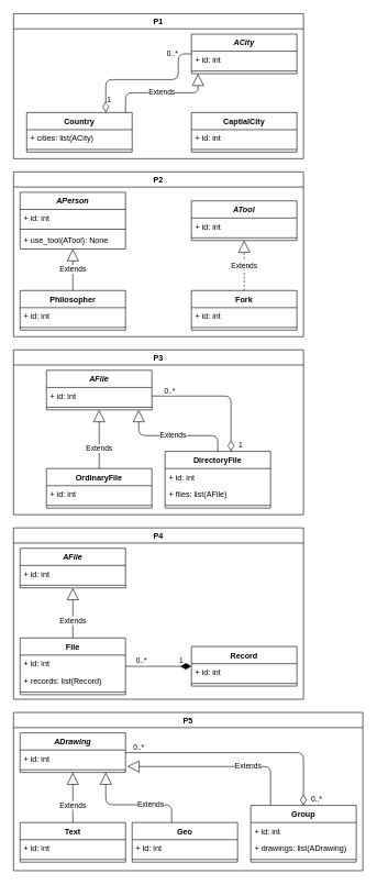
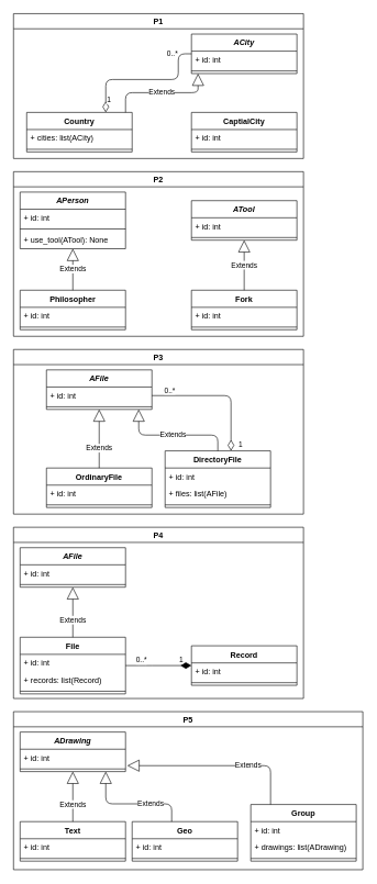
  <mxCell id="0" />
  <mxCell id="1" parent="0" />
  <mxCell id="2" value="P1" style="swimlane;" parent="1" vertex="1"><mxGeometry x="20" y="20" width="440" height="220" as="geometry" /></mxCell>
  <mxCell id="3" value="ACity" style="swimlane;fontStyle=3;align=center;verticalAlign=top;childLayout=stackLayout;horizontal=1;startSize=26;horizontalStack=0;resizeParent=1;resizeParentMax=0;resizeLast=0;collapsible=1;marginBottom=0;" parent="2" vertex="1"><mxGeometry x="270" y="31" width="160" height="60" as="geometry" /></mxCell>
  <mxCell id="4" value="+ id: int" style="text;strokeColor=none;fillColor=none;align=left;verticalAlign=top;spacingLeft=4;spacingRight=4;overflow=hidden;rotatable=0;points=[[0,0.5],[1,0.5]];portConstraint=eastwest;fontStyle=0" parent="3" vertex="1"><mxGeometry y="26" width="160" height="26" as="geometry" /></mxCell>
  <mxCell id="5" value="" style="line;strokeWidth=1;fillColor=none;align=left;verticalAlign=middle;spacingTop=-1;spacingLeft=3;spacingRight=3;rotatable=0;labelPosition=right;points=[];portConstraint=eastwest;" parent="3" vertex="1"><mxGeometry y="52" width="160" height="8" as="geometry" /></mxCell>
  <mxCell id="6" value="Country" style="swimlane;fontStyle=1;align=center;verticalAlign=top;childLayout=stackLayout;horizontal=1;startSize=26;horizontalStack=0;resizeParent=1;resizeParentMax=0;resizeLast=0;collapsible=1;marginBottom=0;" parent="2" vertex="1"><mxGeometry x="20" y="150" width="160" height="60" as="geometry" /></mxCell>
  <mxCell id="7" value="+ cities: list(ACity)" style="text;strokeColor=none;fillColor=none;align=left;verticalAlign=top;spacingLeft=4;spacingRight=4;overflow=hidden;rotatable=0;points=[[0,0.5],[1,0.5]];portConstraint=eastwest;fontStyle=0" parent="6" vertex="1"><mxGeometry y="26" width="160" height="26" as="geometry" /></mxCell>
  <mxCell id="8" value="" style="line;strokeWidth=1;fillColor=none;align=left;verticalAlign=middle;spacingTop=-1;spacingLeft=3;spacingRight=3;rotatable=0;labelPosition=right;points=[];portConstraint=eastwest;" parent="6" vertex="1"><mxGeometry y="52" width="160" height="8" as="geometry" /></mxCell>
  <mxCell id="9" value="CaptialCity" style="swimlane;fontStyle=1;align=center;verticalAlign=top;childLayout=stackLayout;horizontal=1;startSize=26;horizontalStack=0;resizeParent=1;resizeParentMax=0;resizeLast=0;collapsible=1;marginBottom=0;" parent="2" vertex="1"><mxGeometry x="270" y="150" width="160" height="60" as="geometry" /></mxCell>
  <mxCell id="10" value="+ id: int" style="text;strokeColor=none;fillColor=none;align=left;verticalAlign=top;spacingLeft=4;spacingRight=4;overflow=hidden;rotatable=0;points=[[0,0.5],[1,0.5]];portConstraint=eastwest;fontStyle=0" parent="9" vertex="1"><mxGeometry y="26" width="160" height="26" as="geometry" /></mxCell>
  <mxCell id="11" value="" style="line;strokeWidth=1;fillColor=none;align=left;verticalAlign=middle;spacingTop=-1;spacingLeft=3;spacingRight=3;rotatable=0;labelPosition=right;points=[];portConstraint=eastwest;" parent="9" vertex="1"><mxGeometry y="52" width="160" height="8" as="geometry" /></mxCell>
  <mxCell id="12" value="Extends" style="endArrow=block;endSize=16;endFill=0;html=1;edgeStyle=orthogonalEdgeStyle;startArrow=none;startFill=0;startSize=16;" parent="2" source="6" target="3" edge="1"><mxGeometry width="160" relative="1" as="geometry"><mxPoint x="-120" y="220" as="sourcePoint" /><mxPoint x="40" y="220" as="targetPoint" /><Array as="points"><mxPoint x="170" y="120" /><mxPoint x="280" y="120" /></Array></mxGeometry></mxCell>
  <mxCell id="13" value="1" style="endArrow=none;html=1;endSize=12;startArrow=diamondThin;startSize=14;startFill=0;edgeStyle=orthogonalEdgeStyle;align=left;verticalAlign=bottom;endFill=0;" parent="2" source="6" target="3" edge="1"><mxGeometry x="-0.909" relative="1" as="geometry"><mxPoint x="-170" y="230" as="sourcePoint" /><mxPoint x="-10" y="230" as="targetPoint" /><Array as="points"><mxPoint x="140" y="100" /><mxPoint x="250" y="100" /><mxPoint x="250" y="61" /></Array><mxPoint as="offset" /></mxGeometry></mxCell>
  <mxCell id="14" value="0..*" style="edgeLabel;html=1;align=center;verticalAlign=middle;resizable=0;points=[];" parent="13" vertex="1" connectable="0"><mxGeometry x="0.824" y="-2" relative="1" as="geometry"><mxPoint x="-10.38" y="-2.03" as="offset" /></mxGeometry></mxCell>
  <mxCell id="15" value="P2" style="swimlane;" parent="1" vertex="1"><mxGeometry x="20" y="260" width="440" height="250" as="geometry" /></mxCell>
  <mxCell id="16" value="ATool" style="swimlane;fontStyle=3;align=center;verticalAlign=top;childLayout=stackLayout;horizontal=1;startSize=26;horizontalStack=0;resizeParent=1;resizeParentMax=0;resizeLast=0;collapsible=1;marginBottom=0;" parent="15" vertex="1"><mxGeometry x="270" y="44" width="160" height="60" as="geometry" /></mxCell>
  <mxCell id="17" value="+ id: int" style="text;strokeColor=none;fillColor=none;align=left;verticalAlign=top;spacingLeft=4;spacingRight=4;overflow=hidden;rotatable=0;points=[[0,0.5],[1,0.5]];portConstraint=eastwest;fontStyle=0" parent="16" vertex="1"><mxGeometry y="26" width="160" height="26" as="geometry" /></mxCell>
  <mxCell id="18" value="" style="line;strokeWidth=1;fillColor=none;align=left;verticalAlign=middle;spacingTop=-1;spacingLeft=3;spacingRight=3;rotatable=0;labelPosition=right;points=[];portConstraint=eastwest;" parent="16" vertex="1"><mxGeometry y="52" width="160" height="8" as="geometry" /></mxCell>
  <mxCell id="19" value="APerson" style="swimlane;fontStyle=3;align=center;verticalAlign=top;childLayout=stackLayout;horizontal=1;startSize=26;horizontalStack=0;resizeParent=1;resizeParentMax=0;resizeLast=0;collapsible=1;marginBottom=0;" parent="15" vertex="1"><mxGeometry x="10" y="31" width="160" height="86" as="geometry" /></mxCell>
  <mxCell id="20" value="+ id: int" style="text;strokeColor=none;fillColor=none;align=left;verticalAlign=top;spacingLeft=4;spacingRight=4;overflow=hidden;rotatable=0;points=[[0,0.5],[1,0.5]];portConstraint=eastwest;fontStyle=0" parent="19" vertex="1"><mxGeometry y="26" width="160" height="26" as="geometry" /></mxCell>
  <mxCell id="21" value="" style="line;strokeWidth=1;fillColor=none;align=left;verticalAlign=middle;spacingTop=-1;spacingLeft=3;spacingRight=3;rotatable=0;labelPosition=right;points=[];portConstraint=eastwest;" parent="19" vertex="1"><mxGeometry y="52" width="160" height="8" as="geometry" /></mxCell>
  <mxCell id="22" value="+ use_tool(ATool): None" style="text;strokeColor=none;fillColor=none;align=left;verticalAlign=top;spacingLeft=4;spacingRight=4;overflow=hidden;rotatable=0;points=[[0,0.5],[1,0.5]];portConstraint=eastwest;fontStyle=0" parent="19" vertex="1"><mxGeometry y="60" width="160" height="26" as="geometry" /></mxCell>
  <mxCell id="23" value="Philosopher" style="swimlane;fontStyle=1;align=center;verticalAlign=top;childLayout=stackLayout;horizontal=1;startSize=26;horizontalStack=0;resizeParent=1;resizeParentMax=0;resizeLast=0;collapsible=1;marginBottom=0;" parent="15" vertex="1"><mxGeometry x="10" y="180" width="160" height="60" as="geometry" /></mxCell>
  <mxCell id="24" value="+ id: int" style="text;strokeColor=none;fillColor=none;align=left;verticalAlign=top;spacingLeft=4;spacingRight=4;overflow=hidden;rotatable=0;points=[[0,0.5],[1,0.5]];portConstraint=eastwest;fontStyle=0" parent="23" vertex="1"><mxGeometry y="26" width="160" height="26" as="geometry" /></mxCell>
  <mxCell id="25" value="" style="line;strokeWidth=1;fillColor=none;align=left;verticalAlign=middle;spacingTop=-1;spacingLeft=3;spacingRight=3;rotatable=0;labelPosition=right;points=[];portConstraint=eastwest;" parent="23" vertex="1"><mxGeometry y="52" width="160" height="8" as="geometry" /></mxCell>
  <mxCell id="26" value="Fork" style="swimlane;fontStyle=1;align=center;verticalAlign=top;childLayout=stackLayout;horizontal=1;startSize=26;horizontalStack=0;resizeParent=1;resizeParentMax=0;resizeLast=0;collapsible=1;marginBottom=0;" parent="15" vertex="1"><mxGeometry x="270" y="180" width="160" height="60" as="geometry" /></mxCell>
  <mxCell id="27" value="+ id: int" style="text;strokeColor=none;fillColor=none;align=left;verticalAlign=top;spacingLeft=4;spacingRight=4;overflow=hidden;rotatable=0;points=[[0,0.5],[1,0.5]];portConstraint=eastwest;fontStyle=0" parent="26" vertex="1"><mxGeometry y="26" width="160" height="26" as="geometry" /></mxCell>
  <mxCell id="28" value="" style="line;strokeWidth=1;fillColor=none;align=left;verticalAlign=middle;spacingTop=-1;spacingLeft=3;spacingRight=3;rotatable=0;labelPosition=right;points=[];portConstraint=eastwest;" parent="26" vertex="1"><mxGeometry y="52" width="160" height="8" as="geometry" /></mxCell>
  <mxCell id="29" value="Extends" style="endArrow=block;endSize=16;endFill=0;html=1;" parent="15" source="23" target="19" edge="1"><mxGeometry width="160" relative="1" as="geometry"><mxPoint x="-210" y="140" as="sourcePoint" /><mxPoint x="-50" y="140" as="targetPoint" /></mxGeometry></mxCell>
- <mxCell id="30" value="Extends" style="endArrow=block;endSize=16;endFill=0;html=1;dashed=1;" parent="15" source="26" target="16" edge="1"><mxGeometry width="160" relative="1" as="geometry"><mxPoint x="100" y="160" as="sourcePoint" /><mxPoint x="100" y="127.0" as="targetPoint" /></mxGeometry></mxCell>
+ <mxCell id="30" value="Extends" style="endArrow=block;endSize=16;endFill=0;html=1;" parent="15" source="26" target="16" edge="1"><mxGeometry width="160" relative="1" as="geometry"><mxPoint x="100" y="160" as="sourcePoint" /><mxPoint x="100" y="127.0" as="targetPoint" /></mxGeometry></mxCell>
  <mxCell id="31" value="P3" style="swimlane;" parent="1" vertex="1"><mxGeometry x="20" y="530" width="440" height="250" as="geometry" /></mxCell>
  <mxCell id="32" value="DirectoryFile" style="swimlane;fontStyle=1;align=center;verticalAlign=top;childLayout=stackLayout;horizontal=1;startSize=26;horizontalStack=0;resizeParent=1;resizeParentMax=0;resizeLast=0;collapsible=1;marginBottom=0;" parent="31" vertex="1"><mxGeometry x="230" y="154" width="160" height="86" as="geometry" /></mxCell>
  <mxCell id="33" value="+ id: int" style="text;strokeColor=none;fillColor=none;align=left;verticalAlign=top;spacingLeft=4;spacingRight=4;overflow=hidden;rotatable=0;points=[[0,0.5],[1,0.5]];portConstraint=eastwest;fontStyle=0" parent="32" vertex="1"><mxGeometry y="26" width="160" height="26" as="geometry" /></mxCell>
  <mxCell id="34" value="+ files: list(AFile)" style="text;strokeColor=none;fillColor=none;align=left;verticalAlign=top;spacingLeft=4;spacingRight=4;overflow=hidden;rotatable=0;points=[[0,0.5],[1,0.5]];portConstraint=eastwest;fontStyle=0" parent="32" vertex="1"><mxGeometry y="52" width="160" height="26" as="geometry" /></mxCell>
  <mxCell id="35" value="" style="line;strokeWidth=1;fillColor=none;align=left;verticalAlign=middle;spacingTop=-1;spacingLeft=3;spacingRight=3;rotatable=0;labelPosition=right;points=[];portConstraint=eastwest;" parent="32" vertex="1"><mxGeometry y="78" width="160" height="8" as="geometry" /></mxCell>
  <mxCell id="36" value="OrdinaryFile" style="swimlane;fontStyle=1;align=center;verticalAlign=top;childLayout=stackLayout;horizontal=1;startSize=26;horizontalStack=0;resizeParent=1;resizeParentMax=0;resizeLast=0;collapsible=1;marginBottom=0;" parent="31" vertex="1"><mxGeometry x="50" y="180" width="160" height="60" as="geometry" /></mxCell>
  <mxCell id="37" value="+ id: int" style="text;strokeColor=none;fillColor=none;align=left;verticalAlign=top;spacingLeft=4;spacingRight=4;overflow=hidden;rotatable=0;points=[[0,0.5],[1,0.5]];portConstraint=eastwest;fontStyle=0" parent="36" vertex="1"><mxGeometry y="26" width="160" height="26" as="geometry" /></mxCell>
  <mxCell id="38" value="" style="line;strokeWidth=1;fillColor=none;align=left;verticalAlign=middle;spacingTop=-1;spacingLeft=3;spacingRight=3;rotatable=0;labelPosition=right;points=[];portConstraint=eastwest;" parent="36" vertex="1"><mxGeometry y="52" width="160" height="8" as="geometry" /></mxCell>
  <mxCell id="39" value="AFile" style="swimlane;fontStyle=3;align=center;verticalAlign=top;childLayout=stackLayout;horizontal=1;startSize=26;horizontalStack=0;resizeParent=1;resizeParentMax=0;resizeLast=0;collapsible=1;marginBottom=0;" parent="31" vertex="1"><mxGeometry x="50" y="31" width="160" height="60" as="geometry" /></mxCell>
  <mxCell id="40" value="+ id: int" style="text;strokeColor=none;fillColor=none;align=left;verticalAlign=top;spacingLeft=4;spacingRight=4;overflow=hidden;rotatable=0;points=[[0,0.5],[1,0.5]];portConstraint=eastwest;fontStyle=0" parent="39" vertex="1"><mxGeometry y="26" width="160" height="26" as="geometry" /></mxCell>
  <mxCell id="41" value="" style="line;strokeWidth=1;fillColor=none;align=left;verticalAlign=middle;spacingTop=-1;spacingLeft=3;spacingRight=3;rotatable=0;labelPosition=right;points=[];portConstraint=eastwest;" parent="39" vertex="1"><mxGeometry y="52" width="160" height="8" as="geometry" /></mxCell>
  <mxCell id="42" value="Extends" style="endArrow=block;endSize=16;endFill=0;html=1;" parent="31" source="36" target="39" edge="1"><mxGeometry x="-0.326" width="160" relative="1" as="geometry"><mxPoint x="-170" y="140" as="sourcePoint" /><mxPoint x="-10" y="140" as="targetPoint" /><mxPoint as="offset" /></mxGeometry></mxCell>
  <mxCell id="43" value="Extends" style="endArrow=block;endSize=16;endFill=0;html=1;rounded=1;jumpStyle=none;edgeStyle=orthogonalEdgeStyle;exitX=0.5;exitY=0;exitDx=0;exitDy=0;" parent="31" source="32" target="39" edge="1"><mxGeometry width="160" relative="1" as="geometry"><mxPoint x="140" y="160" as="sourcePoint" /><mxPoint x="390" y="104" as="targetPoint" /><Array as="points"><mxPoint x="310" y="130" /><mxPoint x="190" y="130" /></Array></mxGeometry></mxCell>
  <mxCell id="44" value="1" style="endArrow=none;html=1;endSize=12;startArrow=diamondThin;startSize=14;startFill=0;edgeStyle=orthogonalEdgeStyle;align=left;verticalAlign=bottom;endFill=0;" parent="31" source="32" target="39" edge="1"><mxGeometry x="-0.176" y="85" relative="1" as="geometry"><mxPoint x="550" y="90" as="sourcePoint" /><mxPoint x="710" y="90" as="targetPoint" /><Array as="points"><mxPoint x="330" y="70" /></Array><mxPoint x="10" y="-1" as="offset" /></mxGeometry></mxCell>
  <mxCell id="45" value="0..*" style="edgeLabel;html=1;align=center;verticalAlign=middle;resizable=0;points=[];" parent="44" vertex="1" connectable="0"><mxGeometry x="0.781" y="1" relative="1" as="geometry"><mxPoint x="4.79" y="-10" as="offset" /></mxGeometry></mxCell>
  <mxCell id="46" value="P4" style="swimlane;" parent="1" vertex="1"><mxGeometry x="20" y="800" width="440" height="260" as="geometry" /></mxCell>
  <mxCell id="47" value="AFile" style="swimlane;fontStyle=3;align=center;verticalAlign=top;childLayout=stackLayout;horizontal=1;startSize=26;horizontalStack=0;resizeParent=1;resizeParentMax=0;resizeLast=0;collapsible=1;marginBottom=0;" parent="46" vertex="1"><mxGeometry x="10" y="31" width="160" height="60" as="geometry" /></mxCell>
  <mxCell id="48" value="+ id: int" style="text;strokeColor=none;fillColor=none;align=left;verticalAlign=top;spacingLeft=4;spacingRight=4;overflow=hidden;rotatable=0;points=[[0,0.5],[1,0.5]];portConstraint=eastwest;fontStyle=0" parent="47" vertex="1"><mxGeometry y="26" width="160" height="26" as="geometry" /></mxCell>
  <mxCell id="49" value="" style="line;strokeWidth=1;fillColor=none;align=left;verticalAlign=middle;spacingTop=-1;spacingLeft=3;spacingRight=3;rotatable=0;labelPosition=right;points=[];portConstraint=eastwest;" parent="47" vertex="1"><mxGeometry y="52" width="160" height="8" as="geometry" /></mxCell>
  <mxCell id="50" value="Record" style="swimlane;fontStyle=1;align=center;verticalAlign=top;childLayout=stackLayout;horizontal=1;startSize=26;horizontalStack=0;resizeParent=1;resizeParentMax=0;resizeLast=0;collapsible=1;marginBottom=0;" parent="46" vertex="1"><mxGeometry x="270" y="180" width="160" height="60" as="geometry" /></mxCell>
  <mxCell id="51" value="+ id: int" style="text;strokeColor=none;fillColor=none;align=left;verticalAlign=top;spacingLeft=4;spacingRight=4;overflow=hidden;rotatable=0;points=[[0,0.5],[1,0.5]];portConstraint=eastwest;fontStyle=0" parent="50" vertex="1"><mxGeometry y="26" width="160" height="26" as="geometry" /></mxCell>
  <mxCell id="52" value="" style="line;strokeWidth=1;fillColor=none;align=left;verticalAlign=middle;spacingTop=-1;spacingLeft=3;spacingRight=3;rotatable=0;labelPosition=right;points=[];portConstraint=eastwest;" parent="50" vertex="1"><mxGeometry y="52" width="160" height="8" as="geometry" /></mxCell>
  <mxCell id="53" value="File" style="swimlane;fontStyle=1;align=center;verticalAlign=top;childLayout=stackLayout;horizontal=1;startSize=26;horizontalStack=0;resizeParent=1;resizeParentMax=0;resizeLast=0;collapsible=1;marginBottom=0;" parent="46" vertex="1"><mxGeometry x="10" y="167" width="160" height="86" as="geometry" /></mxCell>
  <mxCell id="54" value="+ id: int" style="text;strokeColor=none;fillColor=none;align=left;verticalAlign=top;spacingLeft=4;spacingRight=4;overflow=hidden;rotatable=0;points=[[0,0.5],[1,0.5]];portConstraint=eastwest;fontStyle=0" parent="53" vertex="1"><mxGeometry y="26" width="160" height="26" as="geometry" /></mxCell>
  <mxCell id="55" value="+ records: list(Record)" style="text;strokeColor=none;fillColor=none;align=left;verticalAlign=top;spacingLeft=4;spacingRight=4;overflow=hidden;rotatable=0;points=[[0,0.5],[1,0.5]];portConstraint=eastwest;fontStyle=0" parent="53" vertex="1"><mxGeometry y="52" width="160" height="26" as="geometry" /></mxCell>
  <mxCell id="56" value="" style="line;strokeWidth=1;fillColor=none;align=left;verticalAlign=middle;spacingTop=-1;spacingLeft=3;spacingRight=3;rotatable=0;labelPosition=right;points=[];portConstraint=eastwest;" parent="53" vertex="1"><mxGeometry y="78" width="160" height="8" as="geometry" /></mxCell>
  <mxCell id="57" value="Extends" style="endArrow=block;endSize=16;endFill=0;html=1;" parent="46" source="53" target="47" edge="1"><mxGeometry x="-0.326" width="160" relative="1" as="geometry"><mxPoint x="-210" y="140" as="sourcePoint" /><mxPoint x="-50" y="140" as="targetPoint" /><mxPoint as="offset" /></mxGeometry></mxCell>
  <mxCell id="58" value="1" style="endArrow=none;html=1;endSize=12;startArrow=diamondThin;startSize=14;startFill=1;edgeStyle=orthogonalEdgeStyle;align=left;verticalAlign=bottom;endFill=0;" parent="46" source="50" target="53" edge="1"><mxGeometry x="0.399" y="-50" relative="1" as="geometry"><mxPoint x="510" y="90" as="sourcePoint" /><mxPoint x="670" y="90" as="targetPoint" /><Array as="points"><mxPoint x="200" y="210" /><mxPoint x="200" y="210" /></Array><mxPoint x="50" y="50" as="offset" /></mxGeometry></mxCell>
  <mxCell id="59" value="0..*" style="edgeLabel;html=1;align=center;verticalAlign=middle;resizable=0;points=[];" parent="58" vertex="1" connectable="0"><mxGeometry x="0.781" y="1" relative="1" as="geometry"><mxPoint x="12.07" y="-10" as="offset" /></mxGeometry></mxCell>
  <mxCell id="60" value="P5" style="swimlane;" parent="1" vertex="1"><mxGeometry x="20" y="1080" width="530" height="240" as="geometry" /></mxCell>
  <mxCell id="61" value="ADrawing" style="swimlane;fontStyle=3;align=center;verticalAlign=top;childLayout=stackLayout;horizontal=1;startSize=26;horizontalStack=0;resizeParent=1;resizeParentMax=0;resizeLast=0;collapsible=1;marginBottom=0;" parent="60" vertex="1"><mxGeometry x="10" y="31" width="160" height="60" as="geometry" /></mxCell>
  <mxCell id="62" value="+ id: int" style="text;strokeColor=none;fillColor=none;align=left;verticalAlign=top;spacingLeft=4;spacingRight=4;overflow=hidden;rotatable=0;points=[[0,0.5],[1,0.5]];portConstraint=eastwest;fontStyle=0" parent="61" vertex="1"><mxGeometry y="26" width="160" height="26" as="geometry" /></mxCell>
  <mxCell id="63" value="" style="line;strokeWidth=1;fillColor=none;align=left;verticalAlign=middle;spacingTop=-1;spacingLeft=3;spacingRight=3;rotatable=0;labelPosition=right;points=[];portConstraint=eastwest;" parent="61" vertex="1"><mxGeometry y="52" width="160" height="8" as="geometry" /></mxCell>
  <mxCell id="64" value="Group" style="swimlane;fontStyle=1;align=center;verticalAlign=top;childLayout=stackLayout;horizontal=1;startSize=26;horizontalStack=0;resizeParent=1;resizeParentMax=0;resizeLast=0;collapsible=1;marginBottom=0;" parent="60" vertex="1"><mxGeometry x="360" y="141" width="160" height="86" as="geometry" /></mxCell>
  <mxCell id="65" value="+ id: int" style="text;strokeColor=none;fillColor=none;align=left;verticalAlign=top;spacingLeft=4;spacingRight=4;overflow=hidden;rotatable=0;points=[[0,0.5],[1,0.5]];portConstraint=eastwest;fontStyle=0" parent="64" vertex="1"><mxGeometry y="26" width="160" height="26" as="geometry" /></mxCell>
  <mxCell id="66" value="+ drawings: list(ADrawing)" style="text;strokeColor=none;fillColor=none;align=left;verticalAlign=top;spacingLeft=4;spacingRight=4;overflow=hidden;rotatable=0;points=[[0,0.5],[1,0.5]];portConstraint=eastwest;fontStyle=0" parent="64" vertex="1"><mxGeometry y="52" width="160" height="26" as="geometry" /></mxCell>
  <mxCell id="67" value="" style="line;strokeWidth=1;fillColor=none;align=left;verticalAlign=middle;spacingTop=-1;spacingLeft=3;spacingRight=3;rotatable=0;labelPosition=right;points=[];portConstraint=eastwest;" parent="64" vertex="1"><mxGeometry y="78" width="160" height="8" as="geometry" /></mxCell>
  <mxCell id="68" value="Geo" style="swimlane;fontStyle=1;align=center;verticalAlign=top;childLayout=stackLayout;horizontal=1;startSize=26;horizontalStack=0;resizeParent=1;resizeParentMax=0;resizeLast=0;collapsible=1;marginBottom=0;" parent="60" vertex="1"><mxGeometry x="180" y="167" width="160" height="60" as="geometry" /></mxCell>
  <mxCell id="69" value="+ id: int" style="text;strokeColor=none;fillColor=none;align=left;verticalAlign=top;spacingLeft=4;spacingRight=4;overflow=hidden;rotatable=0;points=[[0,0.5],[1,0.5]];portConstraint=eastwest;fontStyle=0" parent="68" vertex="1"><mxGeometry y="26" width="160" height="26" as="geometry" /></mxCell>
  <mxCell id="70" value="" style="line;strokeWidth=1;fillColor=none;align=left;verticalAlign=middle;spacingTop=-1;spacingLeft=3;spacingRight=3;rotatable=0;labelPosition=right;points=[];portConstraint=eastwest;" parent="68" vertex="1"><mxGeometry y="52" width="160" height="8" as="geometry" /></mxCell>
  <mxCell id="71" value="Text" style="swimlane;fontStyle=1;align=center;verticalAlign=top;childLayout=stackLayout;horizontal=1;startSize=26;horizontalStack=0;resizeParent=1;resizeParentMax=0;resizeLast=0;collapsible=1;marginBottom=0;" parent="60" vertex="1"><mxGeometry x="10" y="167" width="160" height="60" as="geometry" /></mxCell>
  <mxCell id="72" value="+ id: int" style="text;strokeColor=none;fillColor=none;align=left;verticalAlign=top;spacingLeft=4;spacingRight=4;overflow=hidden;rotatable=0;points=[[0,0.5],[1,0.5]];portConstraint=eastwest;fontStyle=0" parent="71" vertex="1"><mxGeometry y="26" width="160" height="26" as="geometry" /></mxCell>
  <mxCell id="73" value="" style="line;strokeWidth=1;fillColor=none;align=left;verticalAlign=middle;spacingTop=-1;spacingLeft=3;spacingRight=3;rotatable=0;labelPosition=right;points=[];portConstraint=eastwest;" parent="71" vertex="1"><mxGeometry y="52" width="160" height="8" as="geometry" /></mxCell>
  <mxCell id="74" value="Extends" style="endArrow=block;endSize=16;endFill=0;html=1;" parent="60" source="71" target="61" edge="1"><mxGeometry x="-0.326" width="160" relative="1" as="geometry"><mxPoint x="-210" y="140" as="sourcePoint" /><mxPoint x="-50" y="140" as="targetPoint" /><mxPoint as="offset" /></mxGeometry></mxCell>
  <mxCell id="75" value="Extends" style="endArrow=block;endSize=16;endFill=0;html=1;edgeStyle=orthogonalEdgeStyle;" parent="60" source="68" target="61" edge="1"><mxGeometry x="-0.326" width="160" relative="1" as="geometry"><mxPoint x="200" y="120" as="sourcePoint" /><mxPoint x="140" y="90" as="targetPoint" /><mxPoint as="offset" /><Array as="points"><mxPoint x="240" y="140" /><mxPoint x="140" y="140" /></Array></mxGeometry></mxCell>
  <mxCell id="76" value="Extends" style="endArrow=block;endSize=16;endFill=0;html=1;edgeStyle=orthogonalEdgeStyle;entryX=1.016;entryY=0.962;entryDx=0;entryDy=0;entryPerimeter=0;" parent="60" source="64" target="62" edge="1"><mxGeometry x="-0.326" width="160" relative="1" as="geometry"><mxPoint x="232.5" y="177" as="sourcePoint" /><mxPoint x="180" y="80" as="targetPoint" /><mxPoint as="offset" /><Array as="points"><mxPoint x="390" y="82" /></Array></mxGeometry></mxCell>
- <mxCell id="77" value="0..*" style="endArrow=none;html=1;endSize=12;startArrow=diamondThin;startSize=14;startFill=0;edgeStyle=orthogonalEdgeStyle;align=left;verticalAlign=bottom;endFill=0;" parent="60" source="64" target="61" edge="1"><mxGeometry x="-0.543" y="81" relative="1" as="geometry"><mxPoint x="280" y="-60" as="sourcePoint" /><mxPoint x="180" y="-60" as="targetPoint" /><Array as="points"><mxPoint x="440" y="61" /></Array><mxPoint x="10" y="-1" as="offset" /></mxGeometry></mxCell>
- <mxCell id="78" value="0..*" style="edgeLabel;html=1;align=center;verticalAlign=middle;resizable=0;points=[];" parent="77" vertex="1" connectable="0"><mxGeometry x="0.781" y="1" relative="1" as="geometry"><mxPoint x="-18.33" y="-10" as="offset" /></mxGeometry></mxCell>
